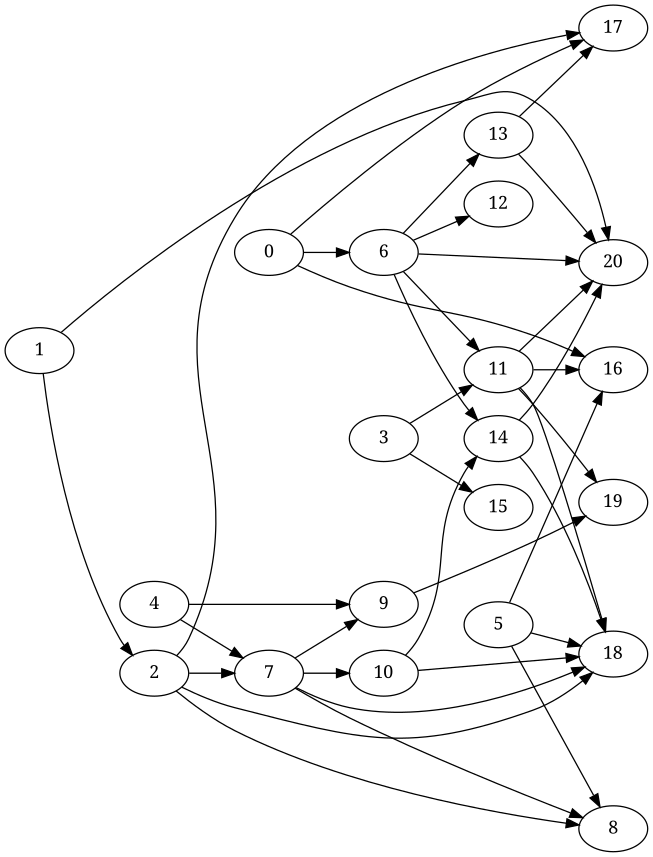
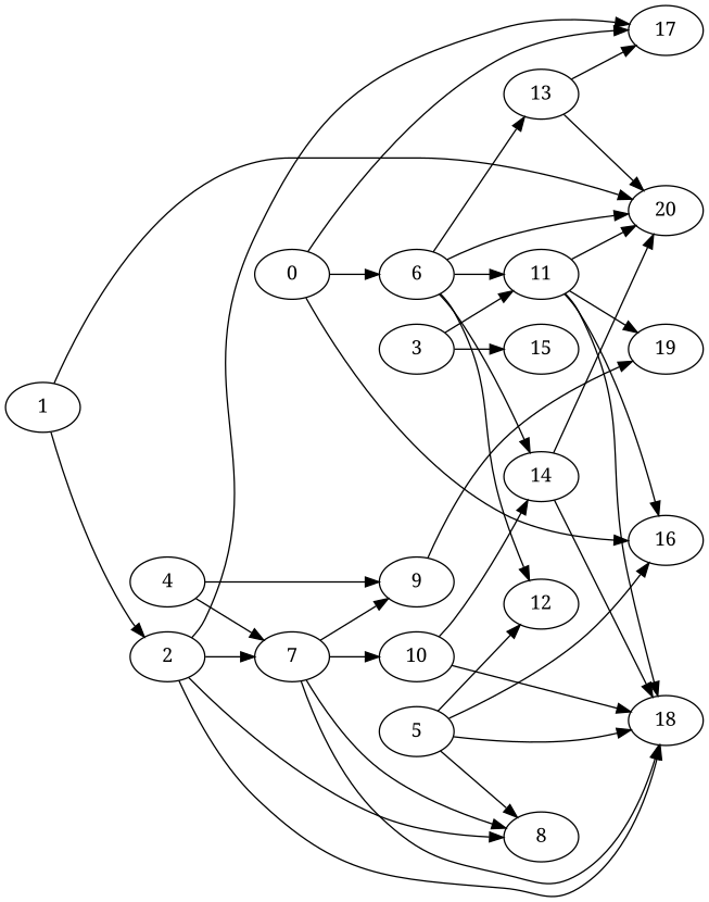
  digraph {
    CCR=1.86
    Density=1.86
    "No of edges"=39
    "No of nodes"=21
    "Node concurrency"=-1
    "Total sequential time"=121
    fontname="Noto Serif"
    rankdir=LR
    node [Weight=2 fontname="Noto Serif"]
    edge [Weight=7 fontname="Noto Serif"]
    6 [Weight=9]
    0
    16 [Weight=5]
    17 [Weight=8]
    20 [Weight=4]
    11 [Weight=8]
    12 [Weight=6]
    13 [Weight=10]
    14 [Weight=10]
    18 [Weight=4]
    19 [Weight=3]
    1
    2 [Weight=8]
    7 [Weight=7]
    8
    9 [Weight=10]
    10 [Weight=7]
    3
    15
    4
    5 [Weight=10]
    6 -> 20 [Weight=6]
    6 -> 11 [Weight=5]
    6 -> 12
    6 -> 13 [Weight=8]
    6 -> 14 [Weight=3]
    0 -> 6 [Weight=6]
    0 -> 16 [Weight=5]
    0 -> 17
    11 -> 16
    11 -> 20 [Weight=9]
    11 -> 18 [Weight=8]
    11 -> 19 [Weight=2]
    13 -> 17 [Weight=4]
    13 -> 20 [Weight=2]
    14 -> 20 [Weight=5]
    14 -> 18
    1 -> 20 [Weight=4]
    1 -> 2 [Weight=4]
    2 -> 17 [Weight=3]
    2 -> 18 [Weight=9]
    2 -> 7 [Weight=6]
    2 -> 8 [Weight=5]
    7 -> 18 [Weight=10]
    7 -> 8 [Weight=3]
    7 -> 9
    7 -> 10 [Weight=3]
    9 -> 19 [Weight=3]
    10 -> 14 [Weight=4]
    10 -> 18
    3 -> 11 [Weight=10]
    3 -> 15 [Weight=5]
    4 -> 7 [Weight=10]
    4 -> 9 [Weight=5]
    5 -> 16 [Weight=10]
+   5 -> 12
    5 -> 18 [Weight=2]
    5 -> 8 [Weight=4]
  }
